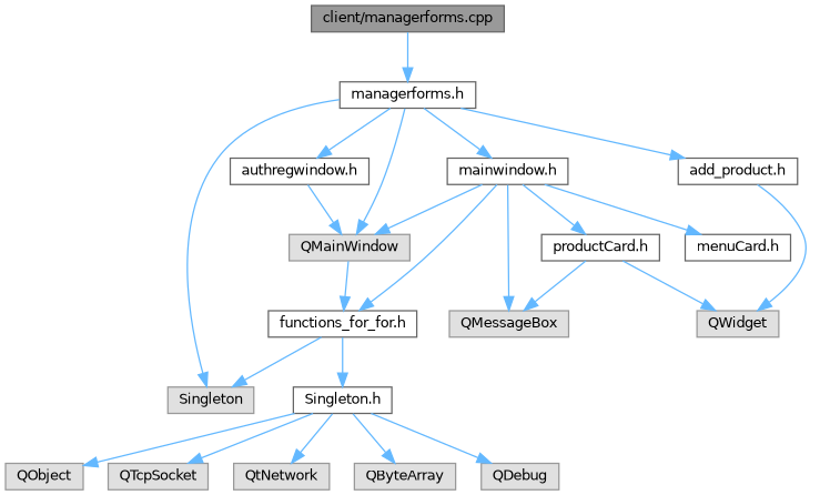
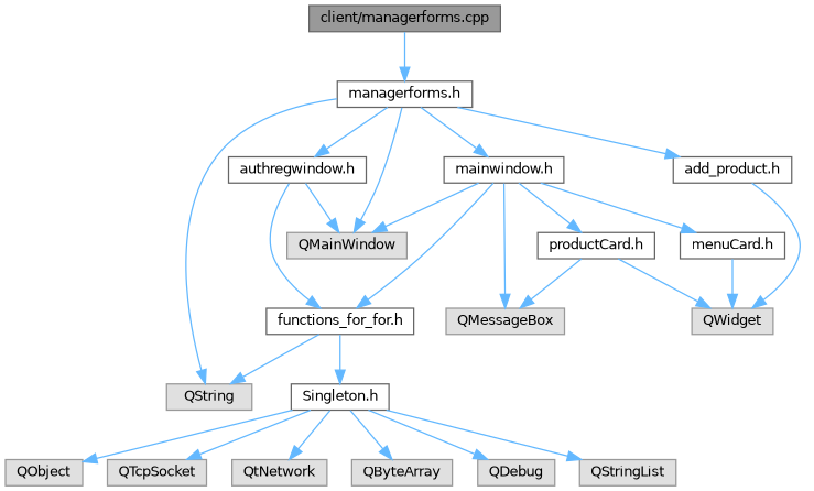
  digraph {
    node [color=grey60 fillcolor="#E0E0E0" fontname=Helvetica fontsize=10 shape=box style=filled]
    edge [color=steelblue1 fontname=Helvetica fontsize=10 labelfontname=Helvetica labelfontsize=10 style=solid]
    n1 [color=gray40 fillcolor=grey60 fontcolor=black height=0.2 label="client/managerforms.cpp" width=0.4]
    n2 [color=grey40 fillcolor=white height=0.2 label="managerforms.h" width=0.4]
    n3 [height=0.2 label=QMainWindow width=0.4]
    n4 [color=grey40 fillcolor=white height=0.2 label="add_product.h" width=0.4]
    n5 [color=grey40 fillcolor=white height=0.2 label="authregwindow.h" width=0.4]
    n6 [color=grey40 fillcolor=white height=0.2 label="mainwindow.h" width=0.4]
-   n7 [height=0.2 label=Singleton width=0.4]
+   n7 [height=0.2 label=QString width=0.4]
    n8 [height=0.2 label=QWidget width=0.4]
    n9 [color=grey40 fillcolor=white height=0.2 label="functions_for_for.h" width=0.4]
    n10 [color=grey40 fillcolor=white height=0.2 label="Singleton.h" width=0.4]
    n11 [height=0.2 label=QObject width=0.4]
    n12 [height=0.2 label=QTcpSocket width=0.4]
    n13 [height=0.2 label=QtNetwork width=0.4]
    n14 [height=0.2 label=QByteArray width=0.4]
    n15 [height=0.2 label=QDebug width=0.4]
+   n16 [height=0.2 label=QStringList width=0.4]
    n17 [height=0.2 label=QMessageBox width=0.4]
    n18 [color=grey40 fillcolor=white height=0.2 label="productCard.h" width=0.4]
    n19 [color=grey40 fillcolor=white height=0.2 label="menuCard.h" width=0.4]
    n1 -> n2
    n2 -> n3
    n2 -> n4
    n2 -> n5
    n2 -> n6
    n2 -> n7
    n4 -> n8
    n5 -> n3
-   n3 -> n9
+   n5 -> n9
    n6 -> n3
    n6 -> n9
    n6 -> n17
    n6 -> n18
    n6 -> n19
    n9 -> n7
    n9 -> n10
    n10 -> n11
    n10 -> n12
    n10 -> n13
    n10 -> n14
    n10 -> n15
+   n10 -> n16
    n18 -> n8
    n18 -> n17
+   n19 -> n8
  }
